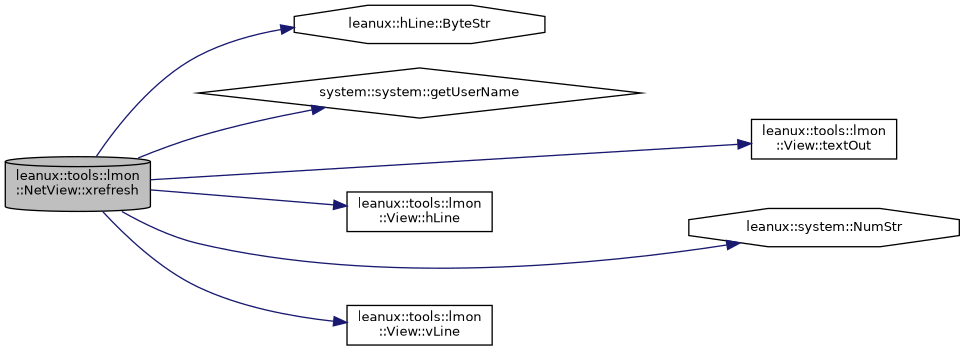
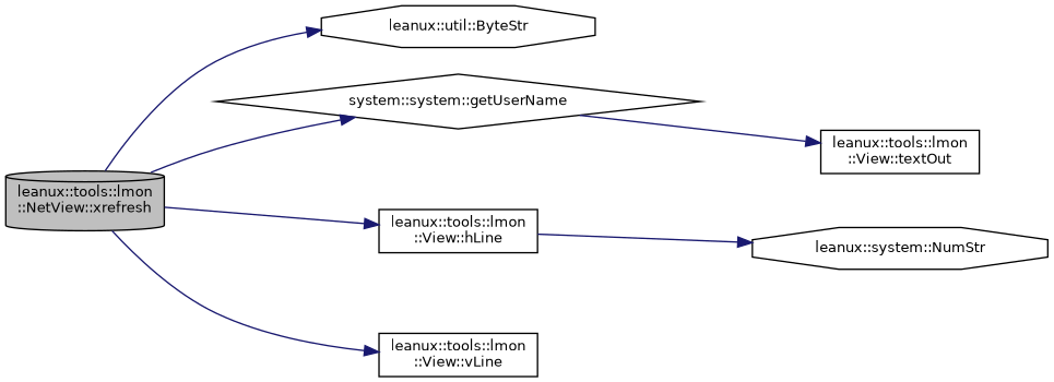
  digraph {
    rankdir=LR
    node [color=black fontname=Helvetica fontsize=10 shape=box]
    edge [color=midnightblue fontname=Helvetica fontsize=10 labelfontname=Helvetica labelfontsize=10 style=solid]
    n1 [fillcolor=grey75 fontcolor=black height=0.2 label="leanux::tools::lmon\l::NetView::xrefresh" shape=cylinder style=filled width=0.4]
-   n2 [height=0.2 label="leanux::hLine::ByteStr" shape=octagon width=0.4]
+   n2 [height=0.2 label="leanux::util::ByteStr" shape=octagon width=0.4]
    n3 [height=0.2 label="system::system::getUserName" shape=diamond width=0.4]
    n4 [height=0.2 label="leanux::tools::lmon\l::View::hLine" width=0.4]
    n5 [height=0.2 label="leanux::system::NumStr" shape=octagon width=0.4]
    n6 [height=0.2 label="leanux::tools::lmon\l::View::textOut" width=0.4]
    n7 [height=0.2 label="leanux::tools::lmon\l::View::vLine" width=0.4]
    n1 -> n2
    n1 -> n3
    n1 -> n4
-   n1 -> n5
-   n1 -> n6
+   n4 -> n5
+   n3 -> n6
    n1 -> n7
  }
